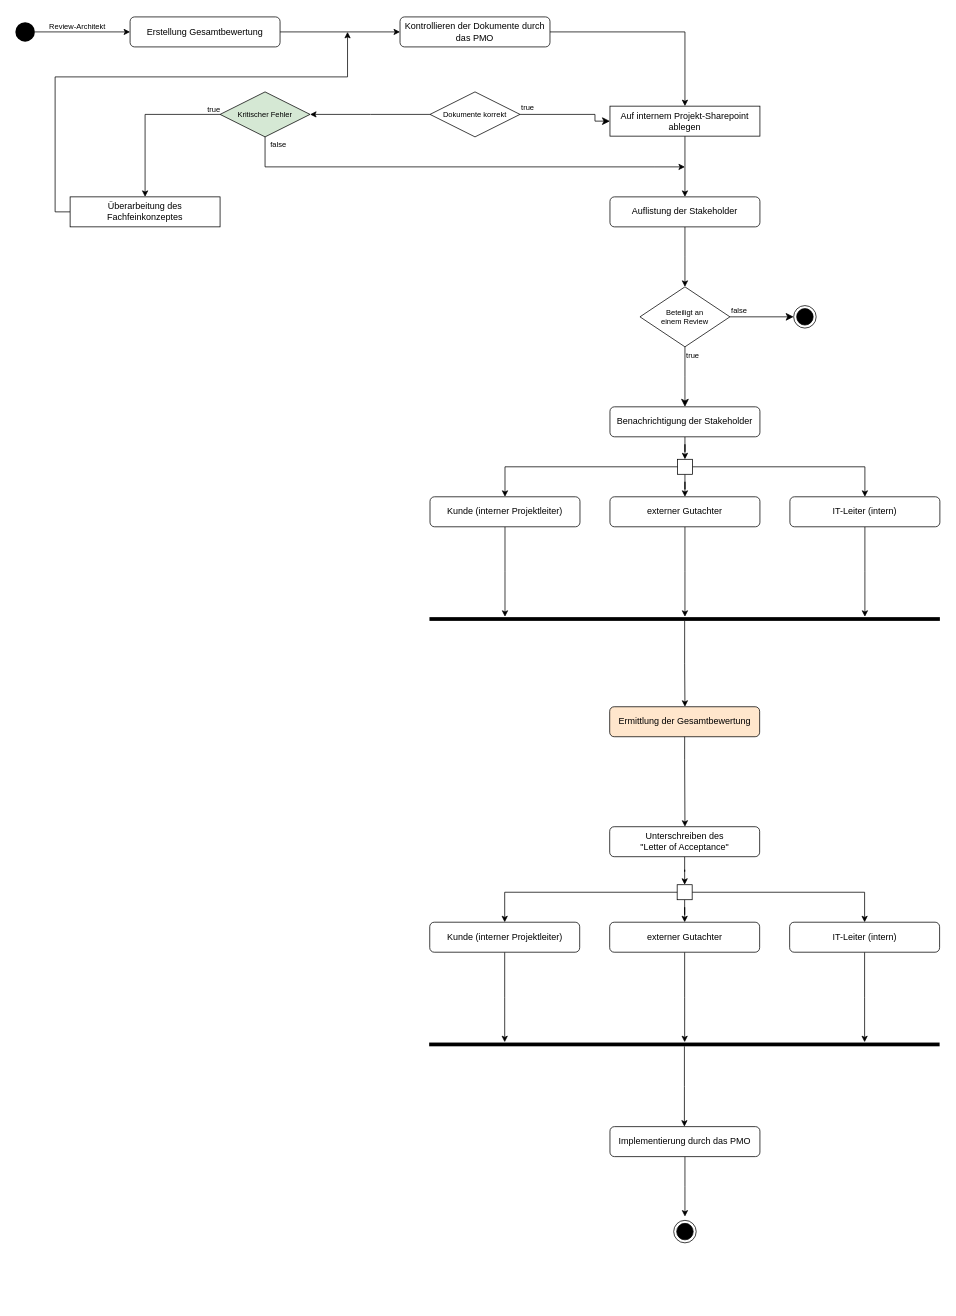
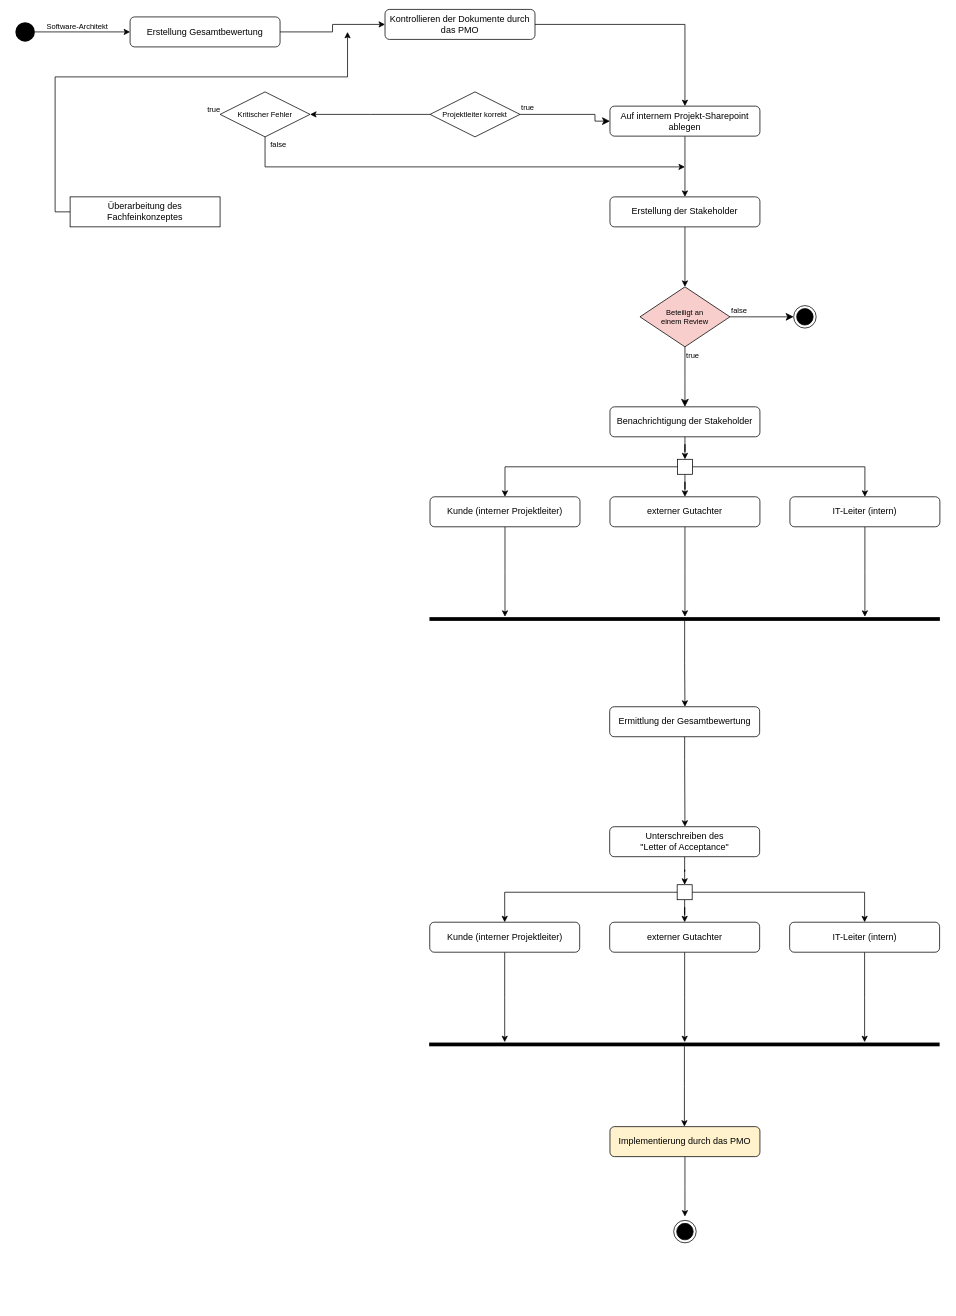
  <mxCell id="0" />
  <mxCell id="1" parent="0" />
  <mxCell id="2" style="edgeStyle=orthogonalEdgeStyle;rounded=0;orthogonalLoop=1;jettySize=auto;html=1;entryX=0;entryY=0.5;entryDx=0;entryDy=0;" edge="1" parent="1" source="3" target="5"><mxGeometry relative="1" as="geometry" /></mxCell>
  <mxCell id="3" value="" style="ellipse;fillColor=#000000;strokeColor=none;" vertex="1" parent="1"><mxGeometry x="20" y="29" width="26" height="26" as="geometry" /></mxCell>
  <mxCell id="4" style="edgeStyle=orthogonalEdgeStyle;rounded=0;orthogonalLoop=1;jettySize=auto;html=1;entryX=0;entryY=0.5;entryDx=0;entryDy=0;fontSize=10;" edge="1" parent="1" source="5" target="8"><mxGeometry relative="1" as="geometry" /></mxCell>
  <mxCell id="5" value="Erstellung Gesamtbewertung" style="rounded=1;whiteSpace=wrap;html=1;" vertex="1" parent="1"><mxGeometry x="173" y="22" width="200" height="40" as="geometry" /></mxCell>
- <mxCell id="6" value="&lt;font style=&quot;font-size: 10px&quot;&gt;Review-Architekt&lt;/font&gt;" style="text;html=1;strokeColor=none;fillColor=none;align=center;verticalAlign=middle;whiteSpace=wrap;rounded=0;" vertex="1" parent="1"><mxGeometry x="23" y="20" width="160" height="30" as="geometry" /></mxCell>
+ <mxCell id="6" value="&lt;font style=&quot;font-size: 10px&quot;&gt;Software-Architekt&lt;/font&gt;" style="text;html=1;strokeColor=none;fillColor=none;align=center;verticalAlign=middle;whiteSpace=wrap;rounded=0;" vertex="1" parent="1"><mxGeometry x="23" y="20" width="160" height="30" as="geometry" /></mxCell>
  <mxCell id="7" style="edgeStyle=orthogonalEdgeStyle;rounded=0;orthogonalLoop=1;jettySize=auto;html=1;fontSize=10;" edge="1" parent="1" source="8" target="13"><mxGeometry relative="1" as="geometry" /></mxCell>
- <mxCell id="8" value="Kontrollieren der Dokumente durch das PMO" style="rounded=1;whiteSpace=wrap;html=1;" vertex="1" parent="1"><mxGeometry x="533" y="22" width="200" height="40" as="geometry" /></mxCell>
+ <mxCell id="8" value="Kontrollieren der Dokumente durch das PMO" style="rounded=1;whiteSpace=wrap;html=1;" vertex="1" parent="1"><mxGeometry x="513" y="12" width="200" height="40" as="geometry" /></mxCell>
  <mxCell id="9" style="edgeStyle=orthogonalEdgeStyle;rounded=0;orthogonalLoop=1;jettySize=auto;html=1;labelBackgroundColor=#FFFFFF;fontSize=10;endArrow=classic;endFill=1;strokeColor=#000000;" edge="1" parent="1" source="10"><mxGeometry relative="1" as="geometry"><mxPoint x="413" y="152" as="targetPoint" /></mxGeometry></mxCell>
- <mxCell id="10" value="Dokumente korrekt" style="rhombus;whiteSpace=wrap;html=1;fillColor=#FFFFFF;strokeColor=#000000;fontSize=10;" vertex="1" parent="1"><mxGeometry x="573" y="122" width="120" height="60" as="geometry" /></mxCell>
+ <mxCell id="10" value="Projektleiter korrekt" style="rhombus;whiteSpace=wrap;html=1;fillColor=#FFFFFF;strokeColor=#000000;fontSize=10;" vertex="1" parent="1"><mxGeometry x="573" y="122" width="120" height="60" as="geometry" /></mxCell>
  <mxCell id="11" value="true" style="edgeStyle=orthogonalEdgeStyle;html=1;align=left;verticalAlign=bottom;endArrow=classic;endSize=8;strokeColor=#000000;rounded=0;fontSize=10;endFill=1;entryX=0;entryY=0.5;entryDx=0;entryDy=0;" edge="1" parent="1" target="13"><mxGeometry x="-1" relative="1" as="geometry"><mxPoint x="803" y="152" as="targetPoint" /><mxPoint x="693" y="152" as="sourcePoint" /><Array as="points"><mxPoint x="793" y="152" /><mxPoint x="793" y="161" /></Array></mxGeometry></mxCell>
  <mxCell id="12" style="edgeStyle=orthogonalEdgeStyle;rounded=0;orthogonalLoop=1;jettySize=auto;html=1;labelBackgroundColor=#FFFFFF;fontSize=10;endArrow=classic;endFill=1;strokeColor=#000000;" edge="1" parent="1" source="13"><mxGeometry relative="1" as="geometry"><mxPoint x="913" y="262" as="targetPoint" /></mxGeometry></mxCell>
- <mxCell id="13" value="Auf internem Projekt-Sharepoint ablegen" style="whiteSpace=wrap;html=1;rounded=0;" vertex="1" parent="1"><mxGeometry x="813" y="141" width="200" height="40" as="geometry" /></mxCell>
+ <mxCell id="13" value="Auf internem Projekt-Sharepoint ablegen" style="rounded=1;whiteSpace=wrap;html=1;" vertex="1" parent="1"><mxGeometry x="813" y="141" width="200" height="40" as="geometry" /></mxCell>
  <mxCell id="14" style="edgeStyle=orthogonalEdgeStyle;rounded=0;orthogonalLoop=1;jettySize=auto;html=1;labelBackgroundColor=#FFFFFF;fontSize=10;endArrow=classic;endFill=1;strokeColor=#000000;" edge="1" parent="1" source="15"><mxGeometry relative="1" as="geometry"><mxPoint x="913" y="382" as="targetPoint" /></mxGeometry></mxCell>
- <mxCell id="15" value="Auflistung der Stakeholder" style="rounded=1;whiteSpace=wrap;html=1;" vertex="1" parent="1"><mxGeometry x="813" y="262" width="200" height="40" as="geometry" /></mxCell>
+ <mxCell id="15" value="Erstellung der Stakeholder" style="rounded=1;whiteSpace=wrap;html=1;" vertex="1" parent="1"><mxGeometry x="813" y="262" width="200" height="40" as="geometry" /></mxCell>
  <mxCell id="16" style="edgeStyle=orthogonalEdgeStyle;rounded=0;orthogonalLoop=1;jettySize=auto;html=1;entryX=0.5;entryY=0;entryDx=0;entryDy=0;labelBackgroundColor=#FFFFFF;fontSize=10;endArrow=classic;endFill=1;strokeColor=#000000;" edge="1" parent="1" source="17" target="30"><mxGeometry relative="1" as="geometry" /></mxCell>
  <mxCell id="17" value="Benachrichtigung der Stakeholder" style="rounded=1;whiteSpace=wrap;html=1;" vertex="1" parent="1"><mxGeometry x="813" y="542" width="200" height="40" as="geometry" /></mxCell>
- <mxCell id="18" value="Beteiligt an &lt;br&gt;einem Review" style="rhombus;whiteSpace=wrap;html=1;fillColor=#FFFFFF;strokeColor=#000000;fontSize=10;align=center;" vertex="1" parent="1"><mxGeometry x="853" y="382" width="120" height="80" as="geometry" /></mxCell>
+ <mxCell id="18" value="Beteiligt an &lt;br&gt;einem Review" style="rhombus;whiteSpace=wrap;html=1;fillColor=#f8cecc;strokeColor=#000000;fontSize=10;align=center;" vertex="1" parent="1"><mxGeometry x="853" y="382" width="120" height="80" as="geometry" /></mxCell>
  <mxCell id="19" value="false" style="edgeStyle=orthogonalEdgeStyle;html=1;align=left;verticalAlign=bottom;endArrow=classic;endSize=8;strokeColor=#000000;rounded=0;labelBackgroundColor=#FFFFFF;fontSize=10;endFill=1;entryX=0;entryY=0.5;entryDx=0;entryDy=0;" edge="1" source="18" parent="1" target="21"><mxGeometry x="-1" relative="1" as="geometry"><mxPoint x="1053" y="422" as="targetPoint" /><Array as="points" /></mxGeometry></mxCell>
  <mxCell id="20" value="true" style="edgeStyle=orthogonalEdgeStyle;html=1;align=left;verticalAlign=top;endArrow=classic;endSize=8;strokeColor=#000000;rounded=0;labelBackgroundColor=#FFFFFF;fontSize=10;endFill=1;" edge="1" source="18" parent="1"><mxGeometry x="-1" relative="1" as="geometry"><mxPoint x="913" y="542" as="targetPoint" /></mxGeometry></mxCell>
  <mxCell id="21" value="" style="ellipse;html=1;shape=endState;fillColor=#000000;strokeColor=#000000;fontSize=10;align=center;" vertex="1" parent="1"><mxGeometry x="1058" y="407" width="30" height="30" as="geometry" /></mxCell>
  <mxCell id="22" style="edgeStyle=orthogonalEdgeStyle;rounded=0;orthogonalLoop=1;jettySize=auto;html=1;labelBackgroundColor=#FFFFFF;fontSize=10;endArrow=classic;endFill=1;strokeColor=#000000;" edge="1" parent="1" source="23"><mxGeometry relative="1" as="geometry"><mxPoint x="673" y="822" as="targetPoint" /></mxGeometry></mxCell>
  <mxCell id="23" value="Kunde (interner Projektleiter)" style="rounded=1;whiteSpace=wrap;html=1;" vertex="1" parent="1"><mxGeometry x="573" y="662" width="200" height="40" as="geometry" /></mxCell>
  <mxCell id="24" style="edgeStyle=orthogonalEdgeStyle;rounded=0;orthogonalLoop=1;jettySize=auto;html=1;labelBackgroundColor=#FFFFFF;fontSize=10;endArrow=classic;endFill=1;strokeColor=#000000;" edge="1" parent="1" source="25"><mxGeometry relative="1" as="geometry"><mxPoint x="913" y="822" as="targetPoint" /></mxGeometry></mxCell>
  <mxCell id="25" value="externer Gutachter" style="rounded=1;whiteSpace=wrap;html=1;" vertex="1" parent="1"><mxGeometry x="813" y="662" width="200" height="40" as="geometry" /></mxCell>
  <mxCell id="26" style="edgeStyle=orthogonalEdgeStyle;rounded=0;orthogonalLoop=1;jettySize=auto;html=1;labelBackgroundColor=#FFFFFF;fontSize=10;endArrow=classic;endFill=1;strokeColor=#000000;" edge="1" parent="1" source="27"><mxGeometry relative="1" as="geometry"><mxPoint x="1153" y="822" as="targetPoint" /></mxGeometry></mxCell>
  <mxCell id="27" value="IT-Leiter (intern)" style="rounded=1;whiteSpace=wrap;html=1;" vertex="1" parent="1"><mxGeometry x="1053" y="662" width="200" height="40" as="geometry" /></mxCell>
  <mxCell id="28" style="edgeStyle=orthogonalEdgeStyle;rounded=0;orthogonalLoop=1;jettySize=auto;html=1;entryX=0.5;entryY=0;entryDx=0;entryDy=0;labelBackgroundColor=#FFFFFF;fontSize=10;endArrow=classic;endFill=1;strokeColor=#000000;" edge="1" parent="1" source="30" target="25"><mxGeometry relative="1" as="geometry" /></mxCell>
  <mxCell id="29" style="edgeStyle=orthogonalEdgeStyle;rounded=0;orthogonalLoop=1;jettySize=auto;html=1;entryX=0.5;entryY=0;entryDx=0;entryDy=0;labelBackgroundColor=#FFFFFF;fontSize=10;endArrow=classic;endFill=1;strokeColor=#000000;" edge="1" parent="1" source="30" target="27"><mxGeometry relative="1" as="geometry" /></mxCell>
  <mxCell id="30" value="" style="html=1;rounded=0;fontSize=10;strokeColor=#000000;fillColor=#FFFFFF;align=center;" vertex="1" parent="1"><mxGeometry x="903" y="612" width="20" height="20" as="geometry" /></mxCell>
  <mxCell id="31" value="" style="endArrow=classic;html=1;rounded=0;align=center;verticalAlign=top;endFill=1;labelBackgroundColor=none;endSize=6;fontSize=10;strokeColor=#000000;edgeStyle=orthogonalEdgeStyle;entryX=0.5;entryY=0;entryDx=0;entryDy=0;" edge="1" source="30" parent="1" target="23"><mxGeometry relative="1" as="geometry"><mxPoint x="753" y="547" as="targetPoint" /><Array as="points"><mxPoint x="673" y="622" /></Array></mxGeometry></mxCell>
  <mxCell id="32" style="edgeStyle=orthogonalEdgeStyle;rounded=0;orthogonalLoop=1;jettySize=auto;html=1;labelBackgroundColor=#FFFFFF;fontSize=10;endArrow=classic;endFill=1;strokeColor=#000000;" edge="1" parent="1" source="33"><mxGeometry relative="1" as="geometry"><mxPoint x="913" y="942" as="targetPoint" /></mxGeometry></mxCell>
  <mxCell id="33" value="" style="html=1;points=[];perimeter=orthogonalPerimeter;fillColor=#000000;strokeColor=none;fontSize=10;align=center;rotation=90;" vertex="1" parent="1"><mxGeometry x="910.13" y="484.62" width="5" height="680.77" as="geometry" /></mxCell>
- <mxCell id="34" value="Ermittlung der Gesamtbewertung" style="rounded=1;whiteSpace=wrap;html=1;fillColor=#ffe6cc;" vertex="1" parent="1"><mxGeometry x="812.63" y="942" width="200" height="40" as="geometry" /></mxCell>
- <mxCell id="35" style="edgeStyle=orthogonalEdgeStyle;rounded=0;orthogonalLoop=1;jettySize=auto;html=1;labelBackgroundColor=#FFFFFF;fontSize=10;endArrow=classic;endFill=1;strokeColor=#000000;entryX=0.5;entryY=0;entryDx=0;entryDy=0;" edge="1" parent="1" source="36" target="38"><mxGeometry relative="1" as="geometry"><mxPoint x="193" y="152" as="targetPoint" /><Array as="points"><mxPoint x="193" y="152" /></Array></mxGeometry></mxCell>
- <mxCell id="36" value="Kritischer Fehler" style="rhombus;whiteSpace=wrap;html=1;fillColor=#d5e8d4;strokeColor=#000000;fontSize=10;" vertex="1" parent="1"><mxGeometry x="293" y="122" width="120" height="60" as="geometry" /></mxCell>
+ <mxCell id="34" value="Ermittlung der Gesamtbewertung" style="rounded=1;whiteSpace=wrap;html=1;" vertex="1" parent="1"><mxGeometry x="812.63" y="942" width="200" height="40" as="geometry" /></mxCell>
+ <mxCell id="36" value="Kritischer Fehler" style="rhombus;whiteSpace=wrap;html=1;fillColor=#FFFFFF;strokeColor=#000000;fontSize=10;" vertex="1" parent="1"><mxGeometry x="293" y="122" width="120" height="60" as="geometry" /></mxCell>
  <mxCell id="37" style="edgeStyle=orthogonalEdgeStyle;rounded=0;orthogonalLoop=1;jettySize=auto;html=1;labelBackgroundColor=#FFFFFF;fontSize=10;endArrow=classic;endFill=1;strokeColor=#000000;" edge="1" parent="1" source="38"><mxGeometry relative="1" as="geometry"><mxPoint x="463" y="42" as="targetPoint" /><Array as="points"><mxPoint x="73" y="282" /><mxPoint x="73" y="102" /><mxPoint x="463" y="102" /></Array></mxGeometry></mxCell>
  <mxCell id="38" value="Überarbeitung des Fachfeinkonzeptes" style="whiteSpace=wrap;html=1;rounded=0;" vertex="1" parent="1"><mxGeometry x="93" y="262" width="200" height="40" as="geometry" /></mxCell>
  <mxCell id="39" value="true" style="text;html=1;strokeColor=none;fillColor=none;align=center;verticalAlign=middle;whiteSpace=wrap;rounded=0;fontSize=10;" vertex="1" parent="1"><mxGeometry x="255" y="130" width="60" height="30" as="geometry" /></mxCell>
  <mxCell id="40" value="false" style="text;html=1;strokeColor=none;fillColor=none;align=center;verticalAlign=middle;whiteSpace=wrap;rounded=0;fontSize=10;" vertex="1" parent="1"><mxGeometry x="341" y="177" width="60" height="30" as="geometry" /></mxCell>
  <mxCell id="41" value="" style="endArrow=classic;html=1;rounded=0;labelBackgroundColor=#FFFFFF;fontSize=10;strokeColor=#000000;edgeStyle=orthogonalEdgeStyle;exitX=0.5;exitY=1;exitDx=0;exitDy=0;" edge="1" parent="1" source="36"><mxGeometry width="50" height="50" relative="1" as="geometry"><mxPoint x="353" y="222" as="sourcePoint" /><mxPoint x="913" y="222" as="targetPoint" /><Array as="points"><mxPoint x="353" y="222" /><mxPoint x="873" y="222" /></Array></mxGeometry></mxCell>
  <mxCell id="42" value="" style="endArrow=classic;html=1;rounded=0;labelBackgroundColor=#FFFFFF;fontSize=10;strokeColor=#000000;edgeStyle=orthogonalEdgeStyle;exitX=0.5;exitY=1;exitDx=0;exitDy=0;" edge="1" parent="1" source="34"><mxGeometry width="50" height="50" relative="1" as="geometry"><mxPoint x="923" y="1012" as="sourcePoint" /><mxPoint x="913" y="1102" as="targetPoint" /><Array as="points"><mxPoint x="913" y="1012" /><mxPoint x="913" y="1152" /></Array></mxGeometry></mxCell>
  <mxCell id="43" style="edgeStyle=orthogonalEdgeStyle;rounded=0;orthogonalLoop=1;jettySize=auto;html=1;entryX=0.5;entryY=0;entryDx=0;entryDy=0;labelBackgroundColor=#FFFFFF;fontSize=10;endArrow=classic;endFill=1;strokeColor=#000000;" edge="1" parent="1" source="44" target="53"><mxGeometry relative="1" as="geometry" /></mxCell>
  <mxCell id="44" value="Unterschreiben des &lt;br&gt;&quot;Letter of Acceptance&quot;" style="rounded=1;whiteSpace=wrap;html=1;" vertex="1" parent="1"><mxGeometry x="812.63" y="1102" width="200" height="40" as="geometry" /></mxCell>
  <mxCell id="45" style="edgeStyle=orthogonalEdgeStyle;rounded=0;orthogonalLoop=1;jettySize=auto;html=1;labelBackgroundColor=#FFFFFF;fontSize=10;endArrow=classic;endFill=1;strokeColor=#000000;" edge="1" parent="1" source="46"><mxGeometry relative="1" as="geometry"><mxPoint x="672.63" y="1389.38" as="targetPoint" /></mxGeometry></mxCell>
  <mxCell id="46" value="Kunde (interner Projektleiter)" style="rounded=1;whiteSpace=wrap;html=1;" vertex="1" parent="1"><mxGeometry x="572.63" y="1229.38" width="200" height="40" as="geometry" /></mxCell>
  <mxCell id="47" style="edgeStyle=orthogonalEdgeStyle;rounded=0;orthogonalLoop=1;jettySize=auto;html=1;labelBackgroundColor=#FFFFFF;fontSize=10;endArrow=classic;endFill=1;strokeColor=#000000;" edge="1" parent="1" source="48"><mxGeometry relative="1" as="geometry"><mxPoint x="912.63" y="1389.38" as="targetPoint" /></mxGeometry></mxCell>
  <mxCell id="48" value="externer Gutachter" style="rounded=1;whiteSpace=wrap;html=1;" vertex="1" parent="1"><mxGeometry x="812.63" y="1229.38" width="200" height="40" as="geometry" /></mxCell>
  <mxCell id="49" style="edgeStyle=orthogonalEdgeStyle;rounded=0;orthogonalLoop=1;jettySize=auto;html=1;labelBackgroundColor=#FFFFFF;fontSize=10;endArrow=classic;endFill=1;strokeColor=#000000;" edge="1" parent="1" source="50"><mxGeometry relative="1" as="geometry"><mxPoint x="1152.63" y="1389.38" as="targetPoint" /></mxGeometry></mxCell>
  <mxCell id="50" value="IT-Leiter (intern)" style="rounded=1;whiteSpace=wrap;html=1;" vertex="1" parent="1"><mxGeometry x="1052.63" y="1229.38" width="200" height="40" as="geometry" /></mxCell>
  <mxCell id="51" style="edgeStyle=orthogonalEdgeStyle;rounded=0;orthogonalLoop=1;jettySize=auto;html=1;entryX=0.5;entryY=0;entryDx=0;entryDy=0;labelBackgroundColor=#FFFFFF;fontSize=10;endArrow=classic;endFill=1;strokeColor=#000000;" edge="1" parent="1" source="53" target="48"><mxGeometry relative="1" as="geometry" /></mxCell>
  <mxCell id="52" style="edgeStyle=orthogonalEdgeStyle;rounded=0;orthogonalLoop=1;jettySize=auto;html=1;entryX=0.5;entryY=0;entryDx=0;entryDy=0;labelBackgroundColor=#FFFFFF;fontSize=10;endArrow=classic;endFill=1;strokeColor=#000000;" edge="1" parent="1" source="53" target="50"><mxGeometry relative="1" as="geometry" /></mxCell>
  <mxCell id="53" value="" style="html=1;rounded=0;fontSize=10;strokeColor=#000000;fillColor=#FFFFFF;align=center;" vertex="1" parent="1"><mxGeometry x="902.63" y="1179.38" width="20" height="20" as="geometry" /></mxCell>
  <mxCell id="54" value="" style="endArrow=classic;html=1;rounded=0;align=center;verticalAlign=top;endFill=1;labelBackgroundColor=none;endSize=6;fontSize=10;strokeColor=#000000;edgeStyle=orthogonalEdgeStyle;entryX=0.5;entryY=0;entryDx=0;entryDy=0;" edge="1" parent="1" source="53" target="46"><mxGeometry relative="1" as="geometry"><mxPoint x="752.63" y="1114.38" as="targetPoint" /><Array as="points"><mxPoint x="672.63" y="1189.38" /></Array></mxGeometry></mxCell>
  <mxCell id="55" style="edgeStyle=orthogonalEdgeStyle;rounded=0;orthogonalLoop=1;jettySize=auto;html=1;labelBackgroundColor=#FFFFFF;fontSize=10;endArrow=classic;endFill=1;strokeColor=#000000;" edge="1" parent="1" source="56"><mxGeometry relative="1" as="geometry"><mxPoint x="912.26" y="1502" as="targetPoint" /></mxGeometry></mxCell>
  <mxCell id="56" value="" style="html=1;points=[];perimeter=orthogonalPerimeter;fillColor=#000000;strokeColor=none;fontSize=10;align=center;rotation=90;" vertex="1" parent="1"><mxGeometry x="909.76" y="1052" width="5" height="680.77" as="geometry" /></mxCell>
  <mxCell id="57" style="edgeStyle=orthogonalEdgeStyle;rounded=0;orthogonalLoop=1;jettySize=auto;html=1;labelBackgroundColor=#FFFFFF;fontSize=10;endArrow=classic;endFill=1;strokeColor=#000000;" edge="1" parent="1" source="58"><mxGeometry relative="1" as="geometry"><mxPoint x="913" y="1622" as="targetPoint" /></mxGeometry></mxCell>
- <mxCell id="58" value="Implementierung durch das PMO" style="rounded=1;whiteSpace=wrap;html=1;" vertex="1" parent="1"><mxGeometry x="813" y="1502" width="200" height="40" as="geometry" /></mxCell>
+ <mxCell id="58" value="Implementierung durch das PMO" style="rounded=1;whiteSpace=wrap;html=1;fillColor=#fff2cc;" vertex="1" parent="1"><mxGeometry x="813" y="1502" width="200" height="40" as="geometry" /></mxCell>
  <mxCell id="59" value="" style="ellipse;html=1;shape=endState;fillColor=#000000;strokeColor=#000000;fontSize=10;align=center;" vertex="1" parent="1"><mxGeometry x="898" y="1627" width="30" height="30" as="geometry" /></mxCell>
